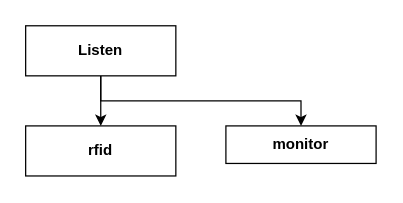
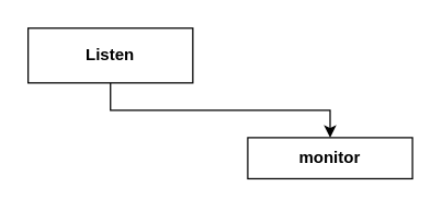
  <mxCell id="0" />
  <mxCell id="1" parent="0" />
- <mxCell id="2" style="edgeStyle=orthogonalEdgeStyle;rounded=0;orthogonalLoop=1;jettySize=auto;html=1;exitX=0.5;exitY=1;exitDx=0;exitDy=0;entryX=0.5;entryY=0;entryDx=0;entryDy=0;" edge="1" parent="1" source="4" target="5"><mxGeometry relative="1" as="geometry" /></mxCell>
  <mxCell id="3" style="edgeStyle=orthogonalEdgeStyle;rounded=0;orthogonalLoop=1;jettySize=auto;html=1;exitX=0.5;exitY=1;exitDx=0;exitDy=0;" edge="1" parent="1" source="4" target="6"><mxGeometry relative="1" as="geometry" /></mxCell>
  <mxCell id="4" value="Listen" style="rounded=0;whiteSpace=wrap;html=1;fontStyle=1" vertex="1" parent="1"><mxGeometry x="20" y="20" width="120" height="40" as="geometry" /></mxCell>
- <mxCell id="5" value="rfid" style="rounded=0;whiteSpace=wrap;html=1;fontStyle=1" vertex="1" parent="1"><mxGeometry x="20" y="100" width="120" height="40" as="geometry" /></mxCell>
  <mxCell id="6" value="monitor" style="rounded=0;whiteSpace=wrap;html=1;fontStyle=1" vertex="1" parent="1"><mxGeometry x="180" y="100" width="120" height="30" as="geometry" /></mxCell>
